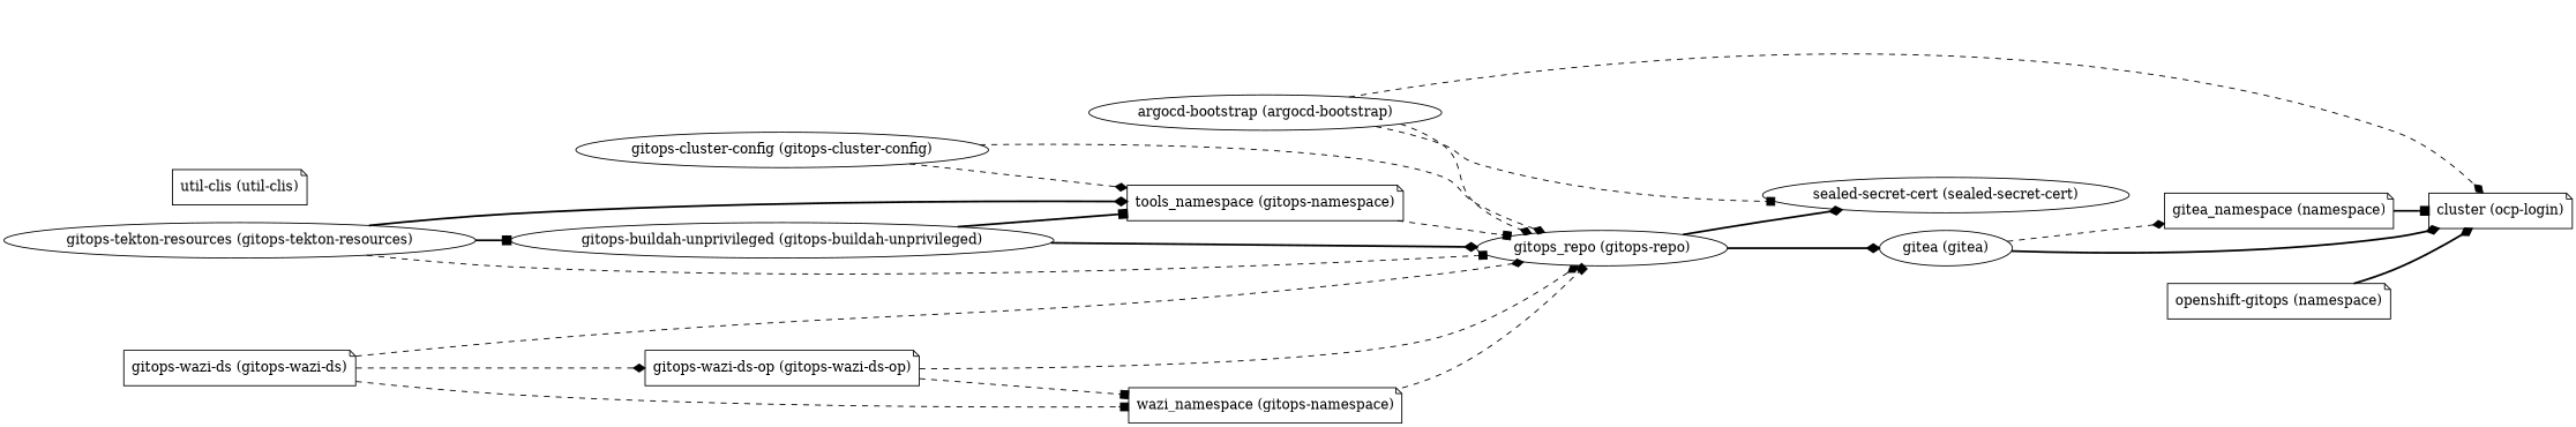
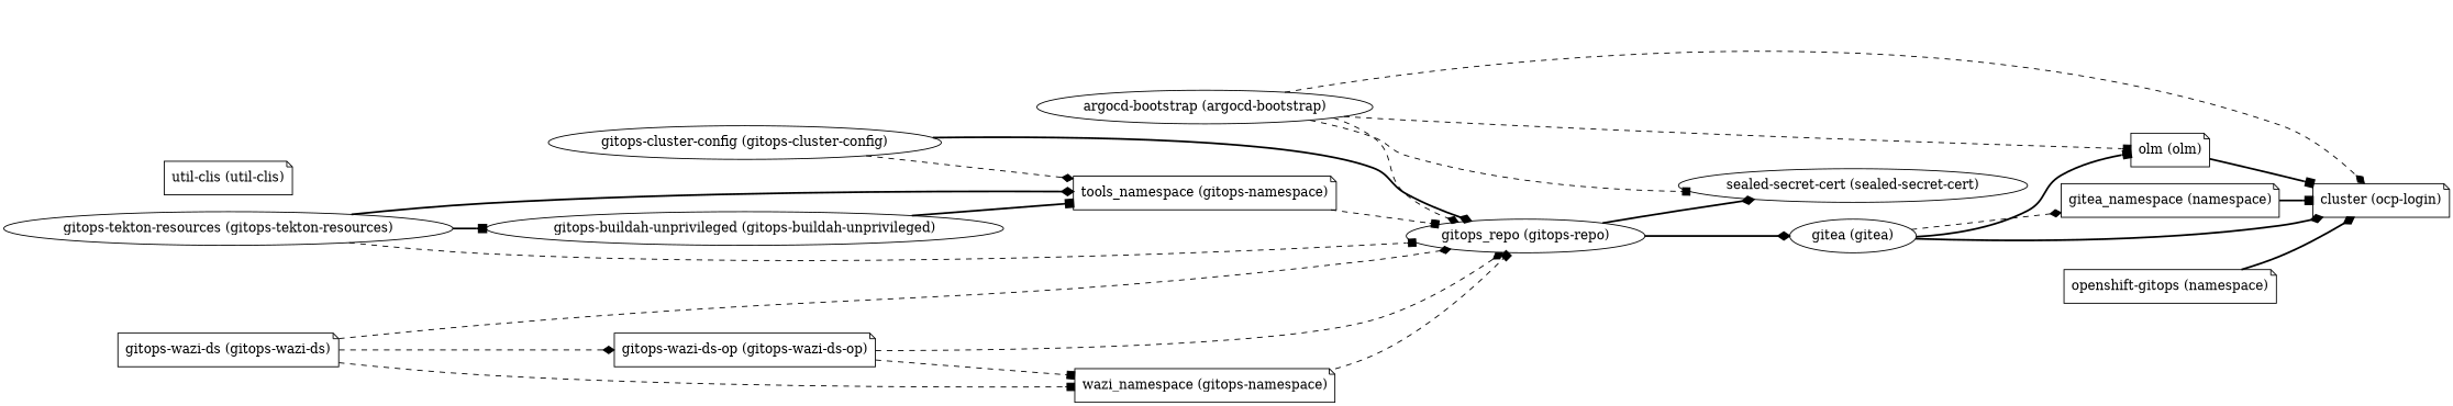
  digraph {
    rankdir=LR
    node [shape=note]
    edge [arrowhead=diamond style=dashed]
    "argocd-bootstrap (argocd-bootstrap)" [shape=ellipse]
    "cluster (ocp-login)"
+   "olm (olm)"
    "gitops_repo (gitops-repo)" [shape=ellipse]
    "sealed-secret-cert (sealed-secret-cert)" [shape=ellipse]
    "gitea (gitea)" [shape=ellipse]
    "gitea_namespace (namespace)"
    "gitops-cluster-config (gitops-cluster-config)" [shape=ellipse]
    "tools_namespace (gitops-namespace)"
    "openshift-gitops (namespace)"
    "wazi_namespace (gitops-namespace)"
    "gitops-tekton-resources (gitops-tekton-resources)" [shape=ellipse]
    "gitops-buildah-unprivileged (gitops-buildah-unprivileged)" [shape=ellipse]
    "gitops-wazi-ds (gitops-wazi-ds)"
    "gitops-wazi-ds-op (gitops-wazi-ds-op)"
    "util-clis (util-clis)"
    "argocd-bootstrap (argocd-bootstrap)" -> "cluster (ocp-login)"
+   "argocd-bootstrap (argocd-bootstrap)" -> "olm (olm)" [arrowhead=box]
    "argocd-bootstrap (argocd-bootstrap)" -> "gitops_repo (gitops-repo)"
    "argocd-bootstrap (argocd-bootstrap)" -> "sealed-secret-cert (sealed-secret-cert)" [arrowhead=box]
+   "olm (olm)" -> "cluster (ocp-login)" [arrowhead=box style=bold]
    "gitops_repo (gitops-repo)" -> "sealed-secret-cert (sealed-secret-cert)" [style=bold]
    "gitops_repo (gitops-repo)" -> "gitea (gitea)" [style=bold]
    "gitea (gitea)" -> "cluster (ocp-login)" [style=bold]
+   "gitea (gitea)" -> "olm (olm)" [arrowhead=box style=bold]
    "gitea (gitea)" -> "gitea_namespace (namespace)"
    "gitea_namespace (namespace)" -> "cluster (ocp-login)" [arrowhead=box style=bold]
-   "gitops-cluster-config (gitops-cluster-config)" -> "gitops_repo (gitops-repo)"
+   "gitops-cluster-config (gitops-cluster-config)" -> "gitops_repo (gitops-repo)" [style=bold]
    "gitops-cluster-config (gitops-cluster-config)" -> "tools_namespace (gitops-namespace)"
    "tools_namespace (gitops-namespace)" -> "gitops_repo (gitops-repo)" [arrowhead=box]
    "openshift-gitops (namespace)" -> "cluster (ocp-login)" [style=bold]
    "wazi_namespace (gitops-namespace)" -> "gitops_repo (gitops-repo)" [arrowhead=box]
    "gitops-tekton-resources (gitops-tekton-resources)" -> "gitops_repo (gitops-repo)" [arrowhead=box]
    "gitops-tekton-resources (gitops-tekton-resources)" -> "tools_namespace (gitops-namespace)" [style=bold]
    "gitops-tekton-resources (gitops-tekton-resources)" -> "gitops-buildah-unprivileged (gitops-buildah-unprivileged)" [arrowhead=box style=bold]
-   "gitops-buildah-unprivileged (gitops-buildah-unprivileged)" -> "gitops_repo (gitops-repo)" [style=bold]
    "gitops-buildah-unprivileged (gitops-buildah-unprivileged)" -> "tools_namespace (gitops-namespace)" [arrowhead=box style=bold]
    "gitops-wazi-ds (gitops-wazi-ds)" -> "gitops_repo (gitops-repo)"
    "gitops-wazi-ds (gitops-wazi-ds)" -> "wazi_namespace (gitops-namespace)" [arrowhead=box]
    "gitops-wazi-ds (gitops-wazi-ds)" -> "gitops-wazi-ds-op (gitops-wazi-ds-op)"
    "gitops-wazi-ds-op (gitops-wazi-ds-op)" -> "gitops_repo (gitops-repo)"
    "gitops-wazi-ds-op (gitops-wazi-ds-op)" -> "wazi_namespace (gitops-namespace)" [arrowhead=box]
  }
